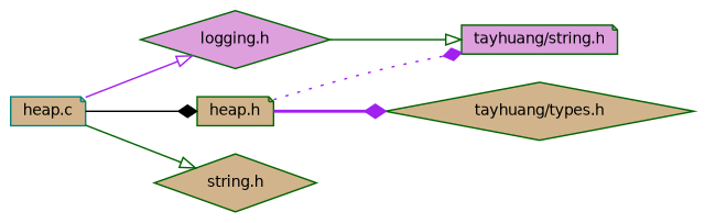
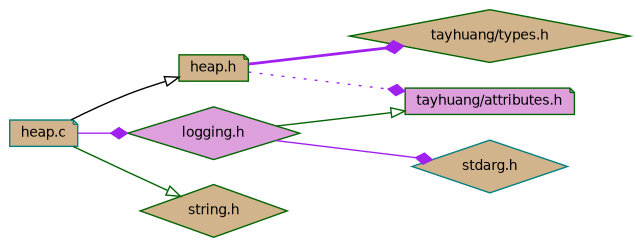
  digraph {
    rankdir=LR
    node [color=darkgreen fillcolor=tan fontname=Helvetica fontsize=10 shape=diamond style=filled]
    edge [arrowhead=diamond color=purple fontname=Helvetica fontsize=10 labelfontname=Helvetica labelfontsize=10 style=solid]
    n1 [color=teal fontcolor=black height=0.2 label="heap.c" shape=note width=0.4]
    n2 [height=0.2 label="heap.h" shape=note width=0.4]
    n3 [fillcolor=plum height=0.2 label="logging.h" width=0.4]
    n4 [height=0.2 label="string.h" width=0.4]
-   n5 [fillcolor=plum height=0.2 label="tayhuang/string.h" shape=note width=0.4]
+   n5 [fillcolor=plum height=0.2 label="tayhuang/attributes.h" shape=note width=0.4]
    n6 [height=0.2 label="tayhuang/types.h" width=0.4]
-   n1 -> n2 [color=black]
-   n1 -> n3 [arrowhead=onormal]
+   n7 [color=teal height=0.2 label="stdarg.h" width=0.4]
+   n1 -> n2 [arrowhead=onormal color=black]
+   n1 -> n3
    n1 -> n4 [arrowhead=onormal color=darkgreen]
    n2 -> n5 [style=dotted]
    n2 -> n6 [style=bold]
    n3 -> n5 [arrowhead=onormal color=darkgreen]
+   n3 -> n7
  }
